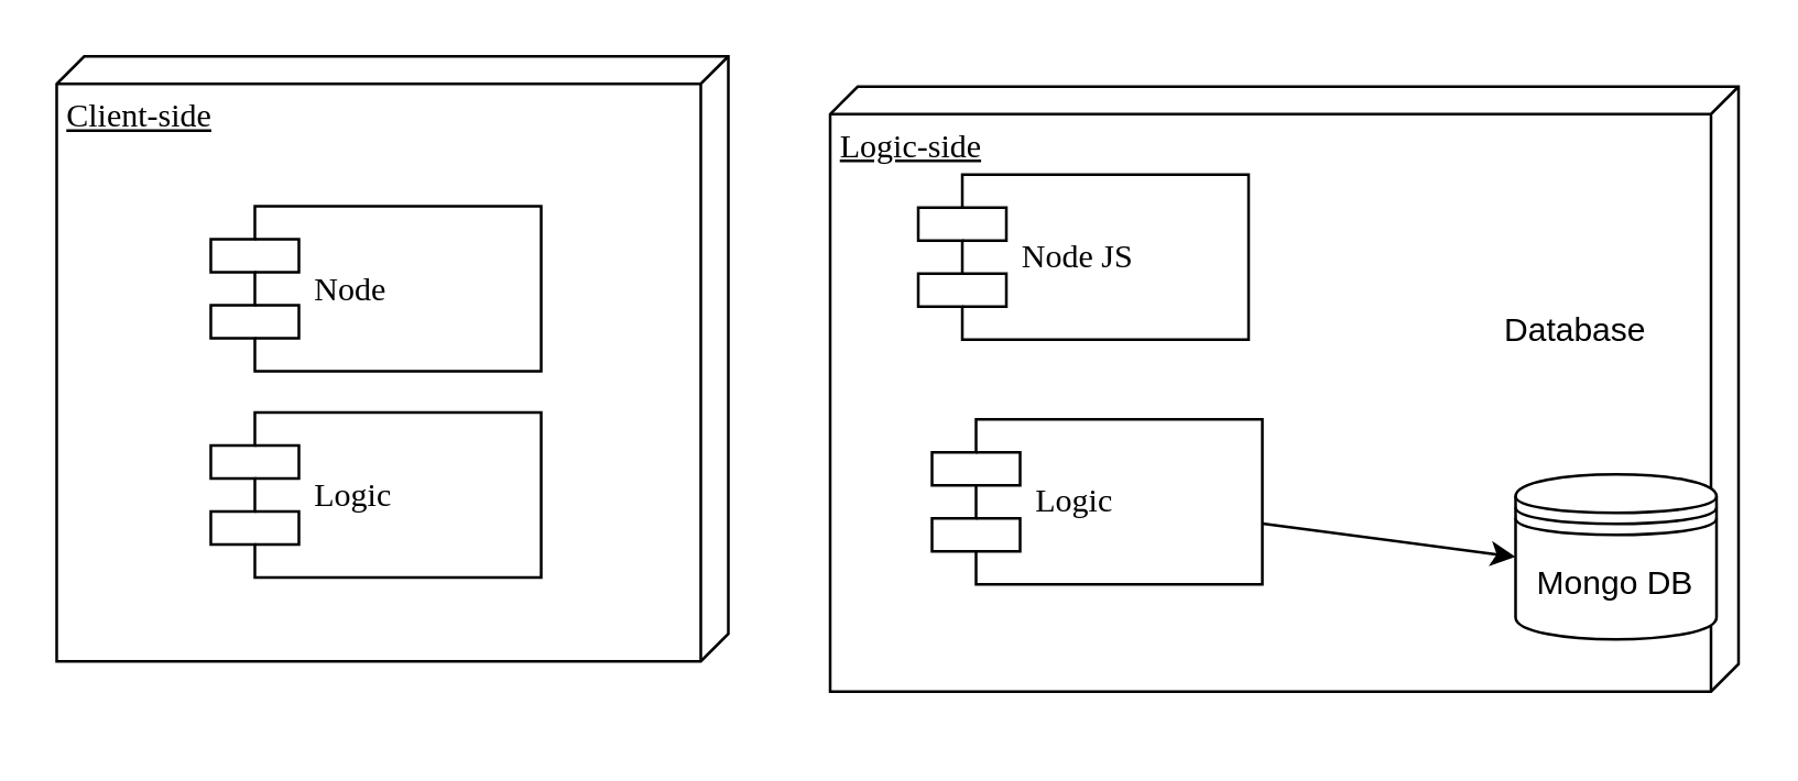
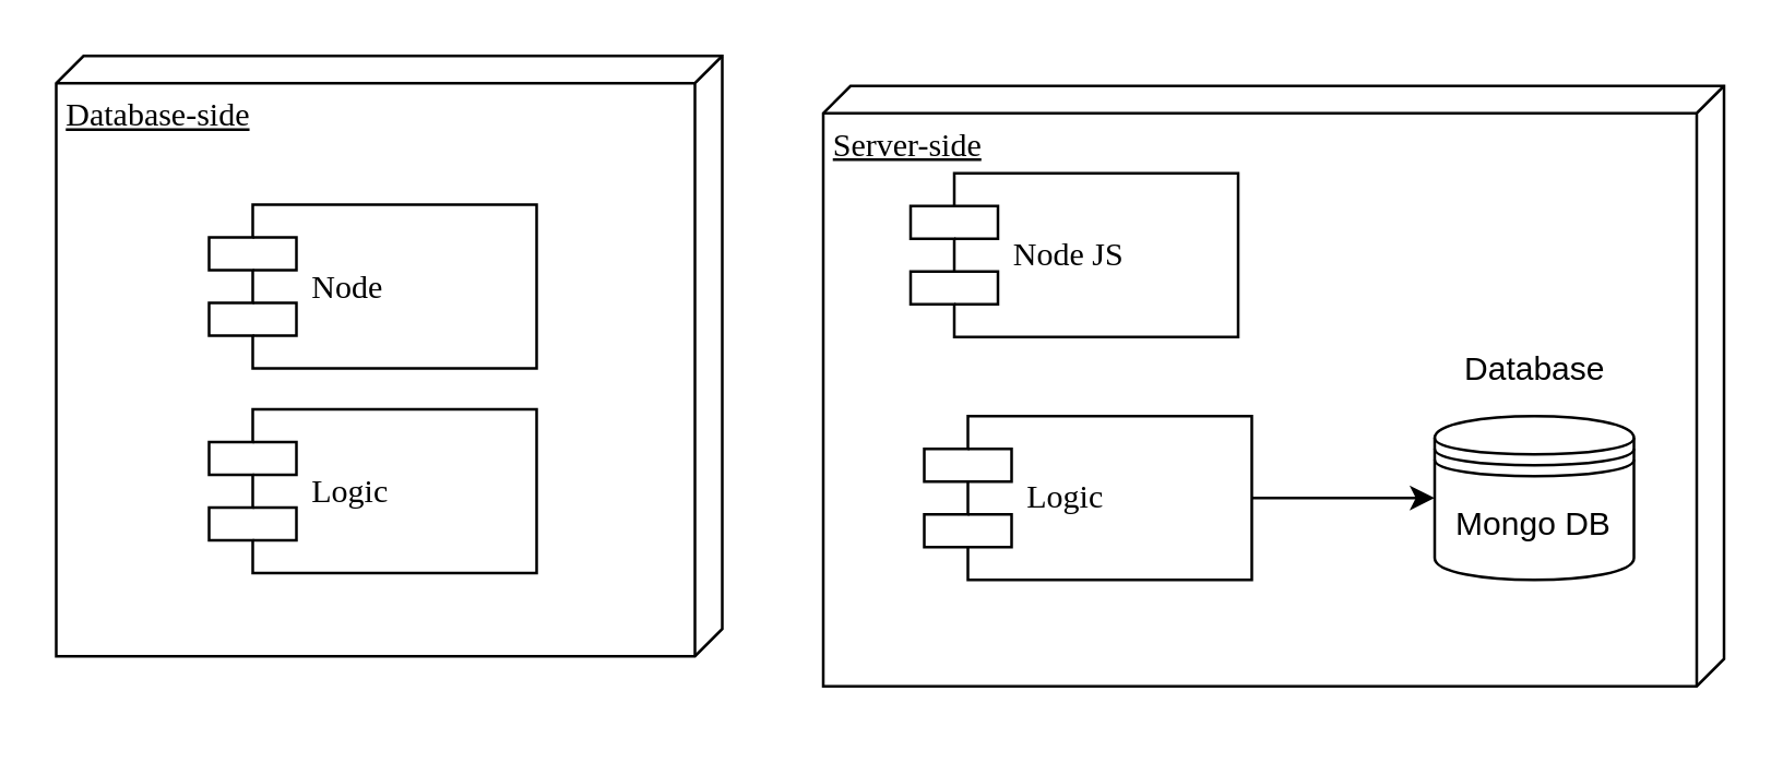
  <mxCell id="0" />
  <mxCell id="1" parent="0" />
  <mxCell id="2" value="" style="group" vertex="1" connectable="0" parent="1"><mxGeometry x="301" y="31" width="330" height="220" as="geometry" /></mxCell>
- <mxCell id="3" value="Logic-side" style="verticalAlign=top;align=left;spacingTop=8;spacingLeft=2;spacingRight=12;shape=cube;size=10;direction=south;fontStyle=4;html=1;rounded=0;shadow=0;comic=0;labelBackgroundColor=none;strokeWidth=1;fontFamily=Verdana;fontSize=12" parent="2" vertex="1"><mxGeometry width="330" height="220" as="geometry" /></mxCell>
+ <mxCell id="3" value="Server-side" style="verticalAlign=top;align=left;spacingTop=8;spacingLeft=2;spacingRight=12;shape=cube;size=10;direction=south;fontStyle=4;html=1;rounded=0;shadow=0;comic=0;labelBackgroundColor=none;strokeWidth=1;fontFamily=Verdana;fontSize=12" parent="2" vertex="1"><mxGeometry width="330" height="220" as="geometry" /></mxCell>
  <mxCell id="4" value="Node JS" style="shape=component;align=left;spacingLeft=36;rounded=0;shadow=0;comic=0;labelBackgroundColor=none;strokeWidth=1;fontFamily=Verdana;fontSize=12;html=1;" parent="2" vertex="1"><mxGeometry x="32" y="32" width="120" height="60" as="geometry" /></mxCell>
  <mxCell id="5" value="Logic" style="shape=component;align=left;spacingLeft=36;rounded=0;shadow=0;comic=0;labelBackgroundColor=none;strokeWidth=1;fontFamily=Verdana;fontSize=12;html=1;" vertex="1" parent="2"><mxGeometry x="37" y="121" width="120" height="60" as="geometry" /></mxCell>
- <mxCell id="6" value="Mongo DB" style="shape=datastore;whiteSpace=wrap;html=1;" vertex="1" parent="2"><mxGeometry x="249" y="141" width="73" height="60" as="geometry" /></mxCell>
- <mxCell id="7" value="Database" style="text;html=1;strokeColor=none;fillColor=none;align=center;verticalAlign=middle;whiteSpace=wrap;rounded=0;" vertex="1" parent="2"><mxGeometry x="240.5" y="74" width="60" height="30" as="geometry" /></mxCell>
+ <mxCell id="6" value="Mongo DB" style="shape=datastore;whiteSpace=wrap;html=1;" vertex="1" parent="2"><mxGeometry x="224" y="121" width="73" height="60" as="geometry" /></mxCell>
+ <mxCell id="7" value="Database" style="text;html=1;strokeColor=none;fillColor=none;align=center;verticalAlign=middle;whiteSpace=wrap;rounded=0;" vertex="1" parent="2"><mxGeometry x="230.5" y="89" width="60" height="30" as="geometry" /></mxCell>
  <mxCell id="8" value="" style="endArrow=classic;html=1;rounded=0;entryX=0;entryY=0.5;entryDx=0;entryDy=0;" edge="1" parent="2" source="5" target="6"><mxGeometry width="50" height="50" relative="1" as="geometry"><mxPoint x="208" y="186" as="sourcePoint" /><mxPoint x="258" y="136" as="targetPoint" /></mxGeometry></mxCell>
  <mxCell id="9" value="" style="group" vertex="1" connectable="0" parent="1"><mxGeometry x="20" y="20" width="244" height="242" as="geometry" /></mxCell>
- <mxCell id="10" value="Client-side" style="verticalAlign=top;align=left;spacingTop=8;spacingLeft=2;spacingRight=12;shape=cube;size=10;direction=south;fontStyle=4;html=1;rounded=0;shadow=0;comic=0;labelBackgroundColor=none;strokeWidth=1;fontFamily=Verdana;fontSize=12" parent="9" vertex="1"><mxGeometry width="244" height="220" as="geometry" /></mxCell>
+ <mxCell id="10" value="Database-side" style="verticalAlign=top;align=left;spacingTop=8;spacingLeft=2;spacingRight=12;shape=cube;size=10;direction=south;fontStyle=4;html=1;rounded=0;shadow=0;comic=0;labelBackgroundColor=none;strokeWidth=1;fontFamily=Verdana;fontSize=12" parent="9" vertex="1"><mxGeometry width="244" height="220" as="geometry" /></mxCell>
  <mxCell id="11" value="Node" style="shape=component;align=left;spacingLeft=36;rounded=0;shadow=0;comic=0;labelBackgroundColor=none;strokeWidth=1;fontFamily=Verdana;fontSize=12;html=1;" parent="9" vertex="1"><mxGeometry x="56" y="54.5" width="120" height="60" as="geometry" /></mxCell>
  <mxCell id="12" value="Logic" style="shape=component;align=left;spacingLeft=36;rounded=0;shadow=0;comic=0;labelBackgroundColor=none;strokeWidth=1;fontFamily=Verdana;fontSize=12;html=1;" vertex="1" parent="9"><mxGeometry x="56" y="129.5" width="120" height="60" as="geometry" /></mxCell>
